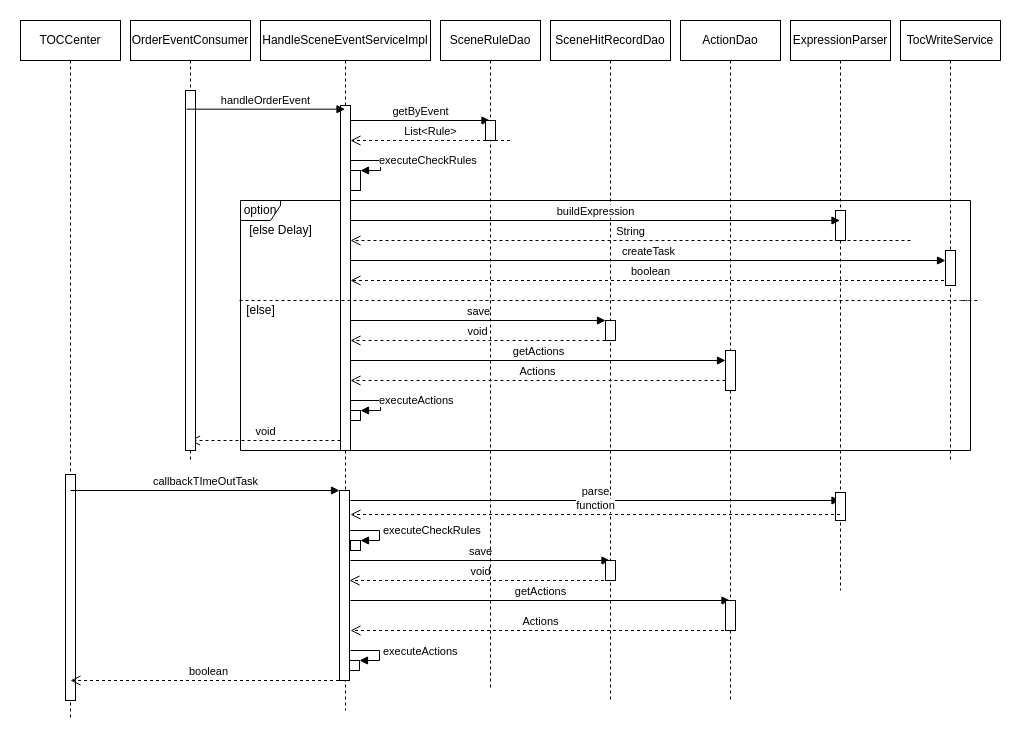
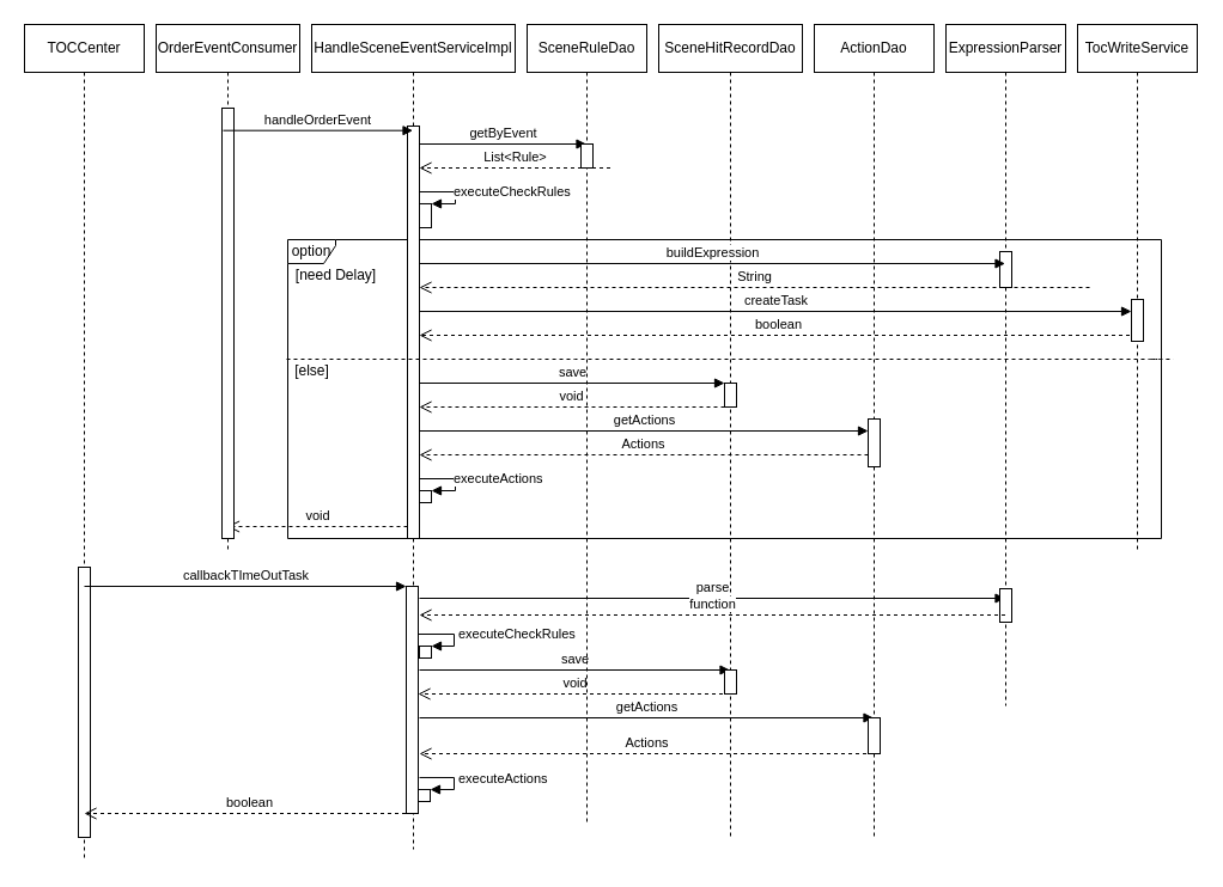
  <mxCell id="0" />
  <mxCell id="1" parent="0" />
  <mxCell id="2" value="option" style="shape=umlFrame;whiteSpace=wrap;html=1;width=40;height=20;" parent="1" vertex="1"><mxGeometry x="240" y="200" width="730" height="250" as="geometry" /></mxCell>
  <mxCell id="3" value="HandleSceneEventServiceImpl" style="shape=umlLifeline;perimeter=lifelinePerimeter;whiteSpace=wrap;html=1;container=1;collapsible=0;recursiveResize=0;outlineConnect=0;" parent="1" vertex="1"><mxGeometry x="260" y="20" width="170" height="690" as="geometry" /></mxCell>
  <mxCell id="4" value="" style="html=1;points=[];perimeter=orthogonalPerimeter;" parent="3" vertex="1"><mxGeometry x="80" y="85" width="10" height="345" as="geometry" /></mxCell>
  <mxCell id="5" value="getByEvent" style="html=1;verticalAlign=bottom;endArrow=block;" parent="3" target="38" edge="1"><mxGeometry width="80" relative="1" as="geometry"><mxPoint x="90" y="100" as="sourcePoint" /><mxPoint x="170" y="100" as="targetPoint" /></mxGeometry></mxCell>
  <mxCell id="6" value="" style="html=1;points=[];perimeter=orthogonalPerimeter;" parent="3" vertex="1"><mxGeometry x="90" y="149.98" width="10" height="20.02" as="geometry" /></mxCell>
  <mxCell id="7" value="executeCheckRules" style="edgeStyle=orthogonalEdgeStyle;html=1;align=left;spacingLeft=2;endArrow=block;rounded=0;entryX=1;entryY=0;exitX=1;exitY=0.484;exitDx=0;exitDy=0;exitPerimeter=0;" parent="3" target="6" edge="1"><mxGeometry relative="1" as="geometry"><mxPoint x="90" y="130.0" as="sourcePoint" /><Array as="points"><mxPoint x="90" y="139.98" /><mxPoint x="120" y="139.98" /><mxPoint x="120" y="149.98" /></Array></mxGeometry></mxCell>
  <mxCell id="8" value="createTask" style="html=1;verticalAlign=bottom;endArrow=block;" parent="3" target="31" edge="1"><mxGeometry width="80" relative="1" as="geometry"><mxPoint x="90" y="240" as="sourcePoint" /><mxPoint x="170" y="240" as="targetPoint" /></mxGeometry></mxCell>
  <mxCell id="9" value="boolean" style="html=1;verticalAlign=bottom;endArrow=open;dashed=1;endSize=8;" parent="3" source="30" edge="1"><mxGeometry relative="1" as="geometry"><mxPoint x="170" y="260" as="sourcePoint" /><mxPoint x="90" y="260" as="targetPoint" /></mxGeometry></mxCell>
  <mxCell id="10" value="save" style="html=1;verticalAlign=bottom;endArrow=block;" parent="3" target="28" edge="1"><mxGeometry width="80" relative="1" as="geometry"><mxPoint x="90" y="300" as="sourcePoint" /><mxPoint x="170" y="300" as="targetPoint" /></mxGeometry></mxCell>
  <mxCell id="11" value="void" style="html=1;verticalAlign=bottom;endArrow=open;dashed=1;endSize=8;" parent="3" source="28" edge="1"><mxGeometry relative="1" as="geometry"><mxPoint x="170" y="320" as="sourcePoint" /><mxPoint x="90" y="320" as="targetPoint" /></mxGeometry></mxCell>
  <mxCell id="12" value="getActions" style="html=1;verticalAlign=bottom;endArrow=block;" parent="3" target="36" edge="1"><mxGeometry width="80" relative="1" as="geometry"><mxPoint x="90" y="340" as="sourcePoint" /><mxPoint x="170" y="340" as="targetPoint" /></mxGeometry></mxCell>
  <mxCell id="13" value="Actions" style="html=1;verticalAlign=bottom;endArrow=open;dashed=1;endSize=8;" parent="3" source="36" edge="1"><mxGeometry relative="1" as="geometry"><mxPoint x="170" y="360" as="sourcePoint" /><mxPoint x="90" y="360" as="targetPoint" /></mxGeometry></mxCell>
  <mxCell id="14" value="" style="html=1;points=[];perimeter=orthogonalPerimeter;" parent="3" vertex="1"><mxGeometry x="90" y="390" width="10" height="10" as="geometry" /></mxCell>
  <mxCell id="15" value="executeActions" style="edgeStyle=orthogonalEdgeStyle;html=1;align=left;spacingLeft=2;endArrow=block;rounded=0;entryX=1;entryY=0;exitX=1;exitY=0.826;exitDx=0;exitDy=0;exitPerimeter=0;" parent="3" source="4" target="14" edge="1"><mxGeometry relative="1" as="geometry"><mxPoint x="95" y="370" as="sourcePoint" /><Array as="points"><mxPoint x="90" y="380" /><mxPoint x="120" y="380" /><mxPoint x="120" y="390" /></Array></mxGeometry></mxCell>
  <mxCell id="16" value="void" style="html=1;verticalAlign=bottom;endArrow=open;dashed=1;endSize=8;" parent="3" target="46" edge="1"><mxGeometry relative="1" as="geometry"><mxPoint x="80" y="420" as="sourcePoint" /><mxPoint y="420" as="targetPoint" /></mxGeometry></mxCell>
  <mxCell id="17" value="" style="html=1;points=[];perimeter=orthogonalPerimeter;" parent="3" vertex="1"><mxGeometry x="79" y="470" width="10" height="190" as="geometry" /></mxCell>
  <mxCell id="18" value="parse" style="html=1;verticalAlign=bottom;endArrow=block;" parent="3" target="32" edge="1"><mxGeometry width="80" relative="1" as="geometry"><mxPoint x="90" y="480" as="sourcePoint" /><mxPoint x="170" y="480" as="targetPoint" /></mxGeometry></mxCell>
  <mxCell id="19" value="" style="html=1;points=[];perimeter=orthogonalPerimeter;" parent="3" vertex="1"><mxGeometry x="90" y="520" width="10" height="10" as="geometry" /></mxCell>
  <mxCell id="20" value="executeCheckRules" style="edgeStyle=orthogonalEdgeStyle;html=1;align=left;spacingLeft=2;endArrow=block;rounded=0;entryX=1;entryY=0;" parent="3" source="17" target="19" edge="1"><mxGeometry relative="1" as="geometry"><mxPoint x="94" y="520" as="sourcePoint" /><Array as="points"><mxPoint x="119" y="510" /><mxPoint x="119" y="520" /></Array></mxGeometry></mxCell>
  <mxCell id="21" value="save" style="html=1;verticalAlign=bottom;endArrow=block;" parent="3" target="27" edge="1"><mxGeometry width="80" relative="1" as="geometry"><mxPoint x="90" y="540" as="sourcePoint" /><mxPoint x="170" y="540" as="targetPoint" /></mxGeometry></mxCell>
  <mxCell id="22" value="void" style="html=1;verticalAlign=bottom;endArrow=open;dashed=1;endSize=8;" parent="3" source="27" edge="1"><mxGeometry relative="1" as="geometry"><mxPoint x="169" y="560" as="sourcePoint" /><mxPoint x="89" y="560" as="targetPoint" /></mxGeometry></mxCell>
  <mxCell id="23" value="getActions" style="html=1;verticalAlign=bottom;endArrow=block;" parent="3" target="35" edge="1"><mxGeometry width="80" relative="1" as="geometry"><mxPoint x="90" y="580" as="sourcePoint" /><mxPoint x="170" y="580" as="targetPoint" /></mxGeometry></mxCell>
  <mxCell id="24" value="Actions" style="html=1;verticalAlign=bottom;endArrow=open;dashed=1;endSize=8;" parent="3" source="35" edge="1"><mxGeometry relative="1" as="geometry"><mxPoint x="170" y="610" as="sourcePoint" /><mxPoint x="90" y="610" as="targetPoint" /></mxGeometry></mxCell>
  <mxCell id="25" value="" style="html=1;points=[];perimeter=orthogonalPerimeter;" parent="3" vertex="1"><mxGeometry x="89" y="640" width="10" height="10" as="geometry" /></mxCell>
  <mxCell id="26" value="executeActions" style="edgeStyle=orthogonalEdgeStyle;html=1;align=left;spacingLeft=2;endArrow=block;rounded=0;entryX=1;entryY=0;exitX=1.1;exitY=0.842;exitDx=0;exitDy=0;exitPerimeter=0;" parent="3" source="17" target="25" edge="1"><mxGeometry relative="1" as="geometry"><mxPoint x="94" y="630" as="sourcePoint" /><Array as="points"><mxPoint x="119" y="630" /><mxPoint x="119" y="640" /></Array></mxGeometry></mxCell>
  <mxCell id="27" value="SceneHitRecordDao" style="shape=umlLifeline;perimeter=lifelinePerimeter;whiteSpace=wrap;html=1;container=1;collapsible=0;recursiveResize=0;outlineConnect=0;" parent="1" vertex="1"><mxGeometry x="550" y="20" width="120" height="680" as="geometry" /></mxCell>
  <mxCell id="28" value="" style="html=1;points=[];perimeter=orthogonalPerimeter;" parent="27" vertex="1"><mxGeometry x="55" y="300" width="10" height="20" as="geometry" /></mxCell>
  <mxCell id="29" value="" style="html=1;points=[];perimeter=orthogonalPerimeter;" parent="27" vertex="1"><mxGeometry x="55" y="540" width="10" height="20" as="geometry" /></mxCell>
  <mxCell id="30" value="TocWriteService" style="shape=umlLifeline;perimeter=lifelinePerimeter;whiteSpace=wrap;html=1;container=1;collapsible=0;recursiveResize=0;outlineConnect=0;" parent="1" vertex="1"><mxGeometry x="900" y="20" width="100" height="440" as="geometry" /></mxCell>
  <mxCell id="31" value="" style="html=1;points=[];perimeter=orthogonalPerimeter;" parent="30" vertex="1"><mxGeometry x="45" y="230" width="10" height="35" as="geometry" /></mxCell>
  <mxCell id="32" value="ExpressionParser" style="shape=umlLifeline;perimeter=lifelinePerimeter;whiteSpace=wrap;html=1;container=1;collapsible=0;recursiveResize=0;outlineConnect=0;" parent="1" vertex="1"><mxGeometry x="790" y="20" width="100" height="570" as="geometry" /></mxCell>
  <mxCell id="33" value="" style="html=1;points=[];perimeter=orthogonalPerimeter;" parent="32" vertex="1"><mxGeometry x="45" y="190" width="10" height="30" as="geometry" /></mxCell>
  <mxCell id="34" value="" style="html=1;points=[];perimeter=orthogonalPerimeter;" parent="32" vertex="1"><mxGeometry x="45" y="472" width="10" height="28" as="geometry" /></mxCell>
  <mxCell id="35" value="ActionDao" style="shape=umlLifeline;perimeter=lifelinePerimeter;whiteSpace=wrap;html=1;container=1;collapsible=0;recursiveResize=0;outlineConnect=0;" parent="1" vertex="1"><mxGeometry x="680" y="20" width="100" height="680" as="geometry" /></mxCell>
  <mxCell id="36" value="" style="html=1;points=[];perimeter=orthogonalPerimeter;" parent="35" vertex="1"><mxGeometry x="45" y="330" width="10" height="40" as="geometry" /></mxCell>
  <mxCell id="37" value="" style="html=1;points=[];perimeter=orthogonalPerimeter;" parent="35" vertex="1"><mxGeometry x="45" y="580" width="10" height="30" as="geometry" /></mxCell>
  <mxCell id="38" value="SceneRuleDao" style="shape=umlLifeline;perimeter=lifelinePerimeter;whiteSpace=wrap;html=1;container=1;collapsible=0;recursiveResize=0;outlineConnect=0;" parent="1" vertex="1"><mxGeometry x="440" y="20" width="100" height="670" as="geometry" /></mxCell>
  <mxCell id="39" value="" style="html=1;points=[];perimeter=orthogonalPerimeter;" parent="38" vertex="1"><mxGeometry x="45" y="100" width="10" height="20" as="geometry" /></mxCell>
  <mxCell id="40" value="List&amp;lt;Rule&amp;gt;" style="html=1;verticalAlign=bottom;endArrow=open;dashed=1;endSize=8;" parent="1" edge="1"><mxGeometry relative="1" as="geometry"><mxPoint x="509.5" y="140" as="sourcePoint" /><mxPoint x="350" y="140" as="targetPoint" /></mxGeometry></mxCell>
  <mxCell id="41" value="" style="endArrow=none;dashed=1;html=1;" parent="1" edge="1"><mxGeometry width="50" height="50" relative="1" as="geometry"><mxPoint x="239" y="300" as="sourcePoint" /><mxPoint x="980" y="300" as="targetPoint" /><Array as="points"><mxPoint x="260" y="300" /><mxPoint x="460" y="300" /><mxPoint x="490" y="300" /><mxPoint x="730" y="300" /><mxPoint x="860" y="300" /><mxPoint x="970" y="300" /><mxPoint x="960" y="300" /></Array></mxGeometry></mxCell>
- <mxCell id="42" value="[else Delay]" style="text;html=1;align=center;verticalAlign=middle;resizable=0;points=[];autosize=1;" parent="1" vertex="1"><mxGeometry x="240" y="220" width="80" height="20" as="geometry" /></mxCell>
+ <mxCell id="42" value="[need Delay]" style="text;html=1;align=center;verticalAlign=middle;resizable=0;points=[];autosize=1;" parent="1" vertex="1"><mxGeometry x="240" y="220" width="80" height="20" as="geometry" /></mxCell>
  <mxCell id="43" value="buildExpression" style="html=1;verticalAlign=bottom;endArrow=block;" parent="1" target="32" edge="1"><mxGeometry width="80" relative="1" as="geometry"><mxPoint x="350" y="220" as="sourcePoint" /><mxPoint x="430" y="220" as="targetPoint" /></mxGeometry></mxCell>
  <mxCell id="44" value="String" style="html=1;verticalAlign=bottom;endArrow=open;dashed=1;endSize=8;" parent="1" target="4" edge="1"><mxGeometry relative="1" as="geometry"><mxPoint x="910" y="240" as="sourcePoint" /><mxPoint x="830" y="240" as="targetPoint" /></mxGeometry></mxCell>
  <mxCell id="45" value="[else]" style="text;html=1;align=center;verticalAlign=middle;resizable=0;points=[];autosize=1;" parent="1" vertex="1"><mxGeometry x="240" y="300" width="40" height="20" as="geometry" /></mxCell>
  <mxCell id="46" value="OrderEventConsumer" style="shape=umlLifeline;perimeter=lifelinePerimeter;whiteSpace=wrap;html=1;container=1;collapsible=0;recursiveResize=0;outlineConnect=0;" parent="1" vertex="1"><mxGeometry x="130" y="20" width="120" height="440" as="geometry" /></mxCell>
  <mxCell id="47" value="" style="html=1;points=[];perimeter=orthogonalPerimeter;" parent="46" vertex="1"><mxGeometry x="55" y="69.98" width="10" height="360.02" as="geometry" /></mxCell>
  <mxCell id="48" value="handleOrderEvent" style="html=1;verticalAlign=bottom;endArrow=block;exitX=0.097;exitY=0.052;exitDx=0;exitDy=0;exitPerimeter=0;" parent="1" source="47" target="3" edge="1"><mxGeometry width="80" relative="1" as="geometry"><mxPoint x="200" y="110" as="sourcePoint" /><mxPoint x="260.94" y="110" as="targetPoint" /></mxGeometry></mxCell>
  <mxCell id="49" value="TOCCenter" style="shape=umlLifeline;perimeter=lifelinePerimeter;whiteSpace=wrap;html=1;container=1;collapsible=0;recursiveResize=0;outlineConnect=0;" parent="1" vertex="1"><mxGeometry x="20" y="20" width="100" height="700" as="geometry" /></mxCell>
  <mxCell id="50" value="" style="html=1;points=[];perimeter=orthogonalPerimeter;" parent="49" vertex="1"><mxGeometry x="45" y="454" width="10" height="226" as="geometry" /></mxCell>
  <mxCell id="51" value="callbackTImeOutTask" style="html=1;verticalAlign=bottom;endArrow=block;" parent="49" target="17" edge="1"><mxGeometry width="80" relative="1" as="geometry"><mxPoint x="50" y="470" as="sourcePoint" /><mxPoint x="130" y="470" as="targetPoint" /></mxGeometry></mxCell>
  <mxCell id="52" value="boolean" style="html=1;verticalAlign=bottom;endArrow=open;dashed=1;endSize=8;" parent="49" source="3" edge="1"><mxGeometry relative="1" as="geometry"><mxPoint x="130" y="660" as="sourcePoint" /><mxPoint x="50" y="660" as="targetPoint" /></mxGeometry></mxCell>
  <mxCell id="53" value="function" style="html=1;verticalAlign=bottom;endArrow=open;dashed=1;endSize=8;" parent="1" edge="1"><mxGeometry relative="1" as="geometry"><mxPoint x="839.5" y="514" as="sourcePoint" /><mxPoint x="350" y="514" as="targetPoint" /></mxGeometry></mxCell>
